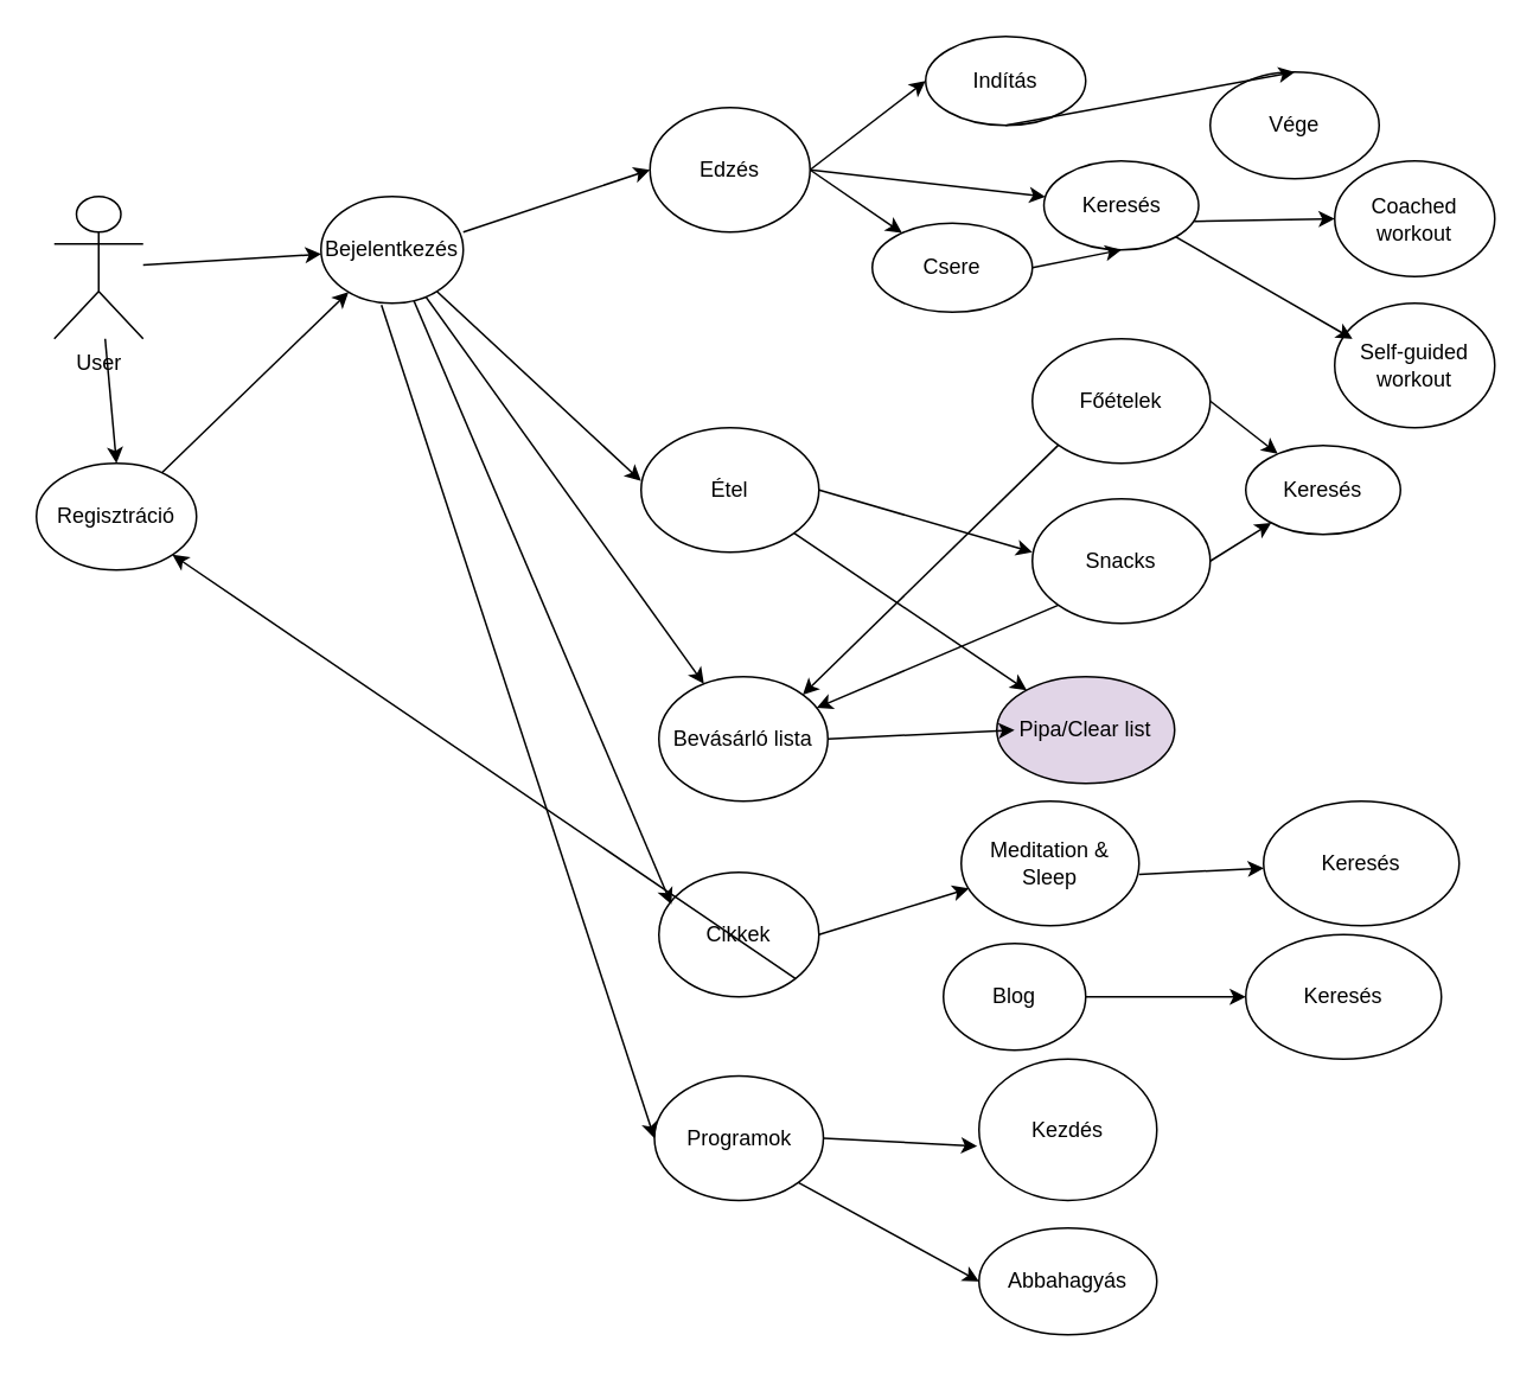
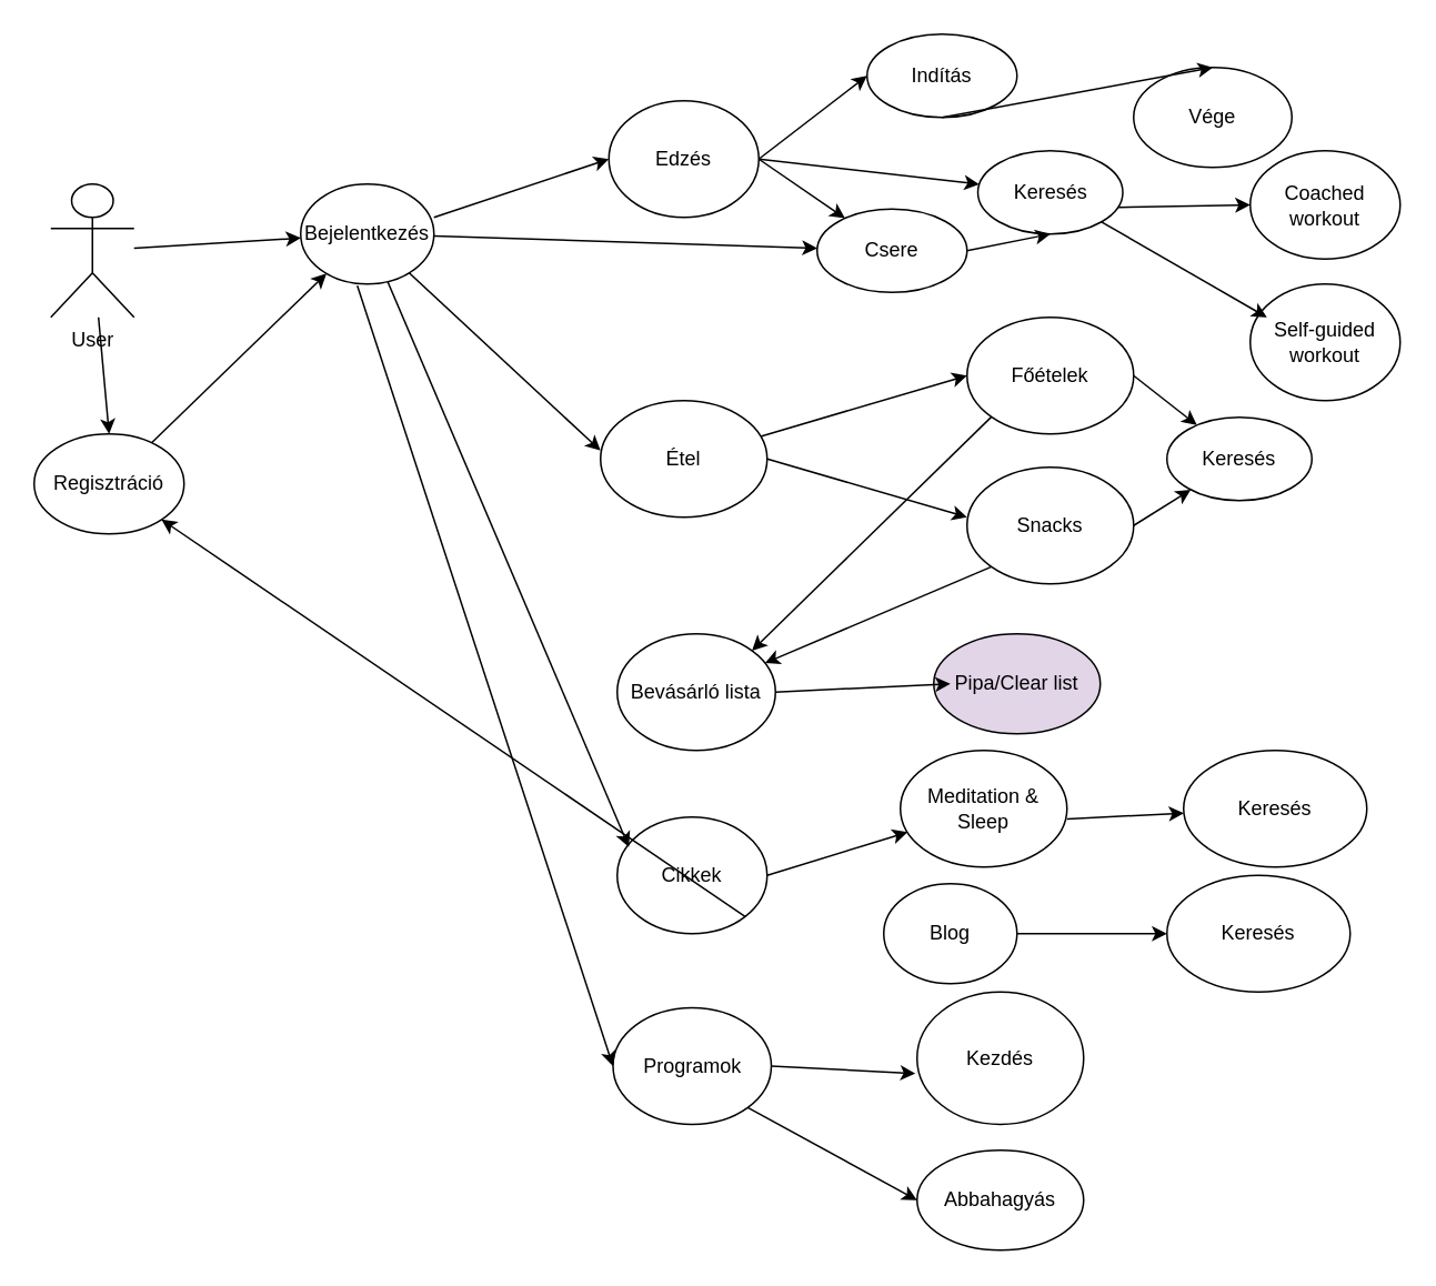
  <mxCell id="0" />
  <mxCell id="1" parent="0" />
  <mxCell id="2" value="User" style="shape=umlActor;verticalLabelPosition=bottom;verticalAlign=top;html=1;outlineConnect=0;" parent="1" vertex="1"><mxGeometry x="30" y="110" width="50" height="80" as="geometry" /></mxCell>
  <mxCell id="3" value="Bejelentkezés" style="ellipse;whiteSpace=wrap;html=1;" parent="1" vertex="1"><mxGeometry x="180" y="110" width="80" height="60" as="geometry" /></mxCell>
  <mxCell id="4" value="Regisztráció" style="ellipse;whiteSpace=wrap;html=1;" parent="1" vertex="1"><mxGeometry x="20" y="260" width="90" height="60" as="geometry" /></mxCell>
  <mxCell id="5" value="Edzés" style="ellipse;whiteSpace=wrap;html=1;" parent="1" vertex="1"><mxGeometry x="365" y="60" width="90" height="70" as="geometry" /></mxCell>
  <mxCell id="6" value="Étel" style="ellipse;whiteSpace=wrap;html=1;" parent="1" vertex="1"><mxGeometry x="360" y="240" width="100" height="70" as="geometry" /></mxCell>
  <mxCell id="7" value="Bevásárló lista" style="ellipse;whiteSpace=wrap;html=1;" parent="1" vertex="1"><mxGeometry x="370" y="380" width="95" height="70" as="geometry" /></mxCell>
  <mxCell id="8" value="Cikkek" style="ellipse;whiteSpace=wrap;html=1;" parent="1" vertex="1"><mxGeometry x="370" y="490" width="90" height="70" as="geometry" /></mxCell>
  <mxCell id="9" value="Indítás" style="ellipse;whiteSpace=wrap;html=1;" parent="1" vertex="1"><mxGeometry x="520" width="90" height="50" as="geometry" y="20" /></mxCell>
  <mxCell id="10" value="Csere" style="ellipse;whiteSpace=wrap;html=1;" parent="1" vertex="1"><mxGeometry x="490" y="125" width="90" height="50" as="geometry" /></mxCell>
  <mxCell id="11" value="Vége" style="ellipse;whiteSpace=wrap;html=1;" parent="1" vertex="1"><mxGeometry x="680" y="40" width="95" height="60" as="geometry" /></mxCell>
  <mxCell id="12" value="Keresés" style="ellipse;whiteSpace=wrap;html=1;" parent="1" vertex="1"><mxGeometry x="586.5" y="90" width="87" height="50" as="geometry" /></mxCell>
  <mxCell id="13" value="Programok" style="ellipse;whiteSpace=wrap;html=1;" vertex="1" parent="1"><mxGeometry x="367.5" y="604.5" width="95" height="70" as="geometry" /></mxCell>
  <mxCell id="14" value="Meditation &amp;amp; Sleep" style="ellipse;whiteSpace=wrap;html=1;" vertex="1" parent="1"><mxGeometry x="540" y="450" width="100" height="70" as="geometry" /></mxCell>
  <mxCell id="15" value="Főételek" style="ellipse;whiteSpace=wrap;html=1;" vertex="1" parent="1"><mxGeometry x="580" y="190" width="100" height="70" as="geometry" /></mxCell>
  <mxCell id="16" value="Snacks" style="ellipse;whiteSpace=wrap;html=1;" vertex="1" parent="1"><mxGeometry x="580" y="280" width="100" height="70" as="geometry" /></mxCell>
  <mxCell id="17" value="" style="endArrow=classic;html=1;entryX=0.5;entryY=0;entryDx=0;entryDy=0;" edge="1" parent="1" source="2" target="4"><mxGeometry width="50" height="50" relative="1" as="geometry"><mxPoint x="140" y="400" as="sourcePoint" /><mxPoint x="190" y="350" as="targetPoint" /></mxGeometry></mxCell>
  <mxCell id="18" value="" style="endArrow=classic;html=1;entryX=0;entryY=0.5;entryDx=0;entryDy=0;" edge="1" parent="1" target="5"><mxGeometry width="50" height="50" relative="1" as="geometry"><mxPoint x="260" y="130" as="sourcePoint" /><mxPoint x="300" y="90" as="targetPoint" /></mxGeometry></mxCell>
  <mxCell id="19" value="" style="endArrow=classic;html=1;" edge="1" parent="1" source="4" target="3"><mxGeometry width="50" height="50" relative="1" as="geometry"><mxPoint x="130" y="440" as="sourcePoint" /><mxPoint x="330" y="390" as="targetPoint" /></mxGeometry></mxCell>
  <mxCell id="20" value="" style="endArrow=classic;html=1;" edge="1" parent="1" source="2" target="3"><mxGeometry width="50" height="50" relative="1" as="geometry"><mxPoint x="280" y="440" as="sourcePoint" /><mxPoint x="330" y="390" as="targetPoint" /></mxGeometry></mxCell>
  <mxCell id="21" value="" style="endArrow=classic;html=1;exitX=0.425;exitY=1.017;exitDx=0;exitDy=0;exitPerimeter=0;entryX=0;entryY=0.5;entryDx=0;entryDy=0;" edge="1" parent="1" source="3" target="13"><mxGeometry width="50" height="50" relative="1" as="geometry"><mxPoint x="280" y="440" as="sourcePoint" /><mxPoint x="360" y="640" as="targetPoint" /></mxGeometry></mxCell>
  <mxCell id="22" value="" style="endArrow=classic;html=1;entryX=0.078;entryY=0.257;entryDx=0;entryDy=0;entryPerimeter=0;" edge="1" parent="1" source="3" target="8"><mxGeometry width="50" height="50" relative="1" as="geometry"><mxPoint x="280" y="440" as="sourcePoint" /><mxPoint x="330" y="390" as="targetPoint" /></mxGeometry></mxCell>
- <mxCell id="23" value="" style="endArrow=classic;html=1;" edge="1" parent="1" source="3" target="7"><mxGeometry width="50" height="50" relative="1" as="geometry"><mxPoint x="260" y="390" as="sourcePoint" /><mxPoint x="310" y="340" as="targetPoint" /></mxGeometry></mxCell>
+ <mxCell id="23" value="" style="endArrow=classic;html=1;" edge="1" parent="1" source="3" target="10"><mxGeometry width="50" height="50" relative="1" as="geometry"><mxPoint x="260" y="390" as="sourcePoint" /><mxPoint x="310" y="340" as="targetPoint" /></mxGeometry></mxCell>
  <mxCell id="24" value="" style="endArrow=classic;html=1;entryX=0;entryY=0.429;entryDx=0;entryDy=0;entryPerimeter=0;" edge="1" parent="1" source="3" target="6"><mxGeometry width="50" height="50" relative="1" as="geometry"><mxPoint x="280" y="440" as="sourcePoint" /><mxPoint x="370" y="290" as="targetPoint" /></mxGeometry></mxCell>
  <mxCell id="25" value="" style="endArrow=classic;html=1;exitX=1;exitY=0.5;exitDx=0;exitDy=0;" edge="1" parent="1" source="5" target="12"><mxGeometry width="50" height="50" relative="1" as="geometry"><mxPoint x="460" y="340" as="sourcePoint" /><mxPoint x="510" y="290" as="targetPoint" /></mxGeometry></mxCell>
  <mxCell id="26" value="" style="endArrow=classic;html=1;exitX=1;exitY=0.5;exitDx=0;exitDy=0;" edge="1" parent="1" source="5" target="10"><mxGeometry width="50" height="50" relative="1" as="geometry"><mxPoint x="460" y="96" as="sourcePoint" /><mxPoint x="510" y="290" as="targetPoint" /></mxGeometry></mxCell>
  <mxCell id="27" value="" style="endArrow=classic;html=1;exitX=0.5;exitY=1;exitDx=0;exitDy=0;entryX=0.5;entryY=0;entryDx=0;entryDy=0;" edge="1" parent="1" source="9" target="11"><mxGeometry width="50" height="50" relative="1" as="geometry"><mxPoint x="460" y="340" as="sourcePoint" /><mxPoint x="530" y="160" as="targetPoint" /></mxGeometry></mxCell>
  <mxCell id="28" value="" style="endArrow=classic;html=1;exitX=1;exitY=0.5;exitDx=0;exitDy=0;entryX=0;entryY=0.5;entryDx=0;entryDy=0;" edge="1" parent="1" source="5" target="9"><mxGeometry width="50" height="50" relative="1" as="geometry"><mxPoint x="460" y="340" as="sourcePoint" /><mxPoint x="510" y="290" as="targetPoint" /></mxGeometry></mxCell>
  <mxCell id="29" value="" style="endArrow=classic;html=1;entryX=0.5;entryY=1;entryDx=0;entryDy=0;" edge="1" parent="1" target="12"><mxGeometry width="50" height="50" relative="1" as="geometry"><mxPoint x="580" y="150" as="sourcePoint" /><mxPoint x="510" y="290" as="targetPoint" /></mxGeometry></mxCell>
  <mxCell id="30" value="" style="endArrow=classic;html=1;exitX=1;exitY=0.5;exitDx=0;exitDy=0;" edge="1" parent="1" source="6"><mxGeometry width="50" height="50" relative="1" as="geometry"><mxPoint x="460" y="340" as="sourcePoint" /><mxPoint x="580" y="310" as="targetPoint" /></mxGeometry></mxCell>
- <mxCell id="31" value="" style="endArrow=classic;html=1;" edge="1" parent="1" source="6" target="37"><mxGeometry width="50" height="50" relative="1" as="geometry"><mxPoint x="460" y="340" as="sourcePoint" /><mxPoint x="510" y="290" as="targetPoint" /></mxGeometry></mxCell>
+ <mxCell id="31" value="" style="endArrow=classic;html=1;entryX=0;entryY=0.5;entryDx=0;entryDy=0;" edge="1" parent="1" source="6" target="15"><mxGeometry width="50" height="50" relative="1" as="geometry"><mxPoint x="460" y="340" as="sourcePoint" /><mxPoint x="510" y="290" as="targetPoint" /></mxGeometry></mxCell>
  <mxCell id="32" value="" style="endArrow=classic;html=1;exitX=0;exitY=1;exitDx=0;exitDy=0;" edge="1" parent="1" source="16" target="7"><mxGeometry width="50" height="50" relative="1" as="geometry"><mxPoint x="460" y="340" as="sourcePoint" /><mxPoint x="510" y="290" as="targetPoint" /></mxGeometry></mxCell>
  <mxCell id="33" value="" style="endArrow=classic;html=1;exitX=0;exitY=1;exitDx=0;exitDy=0;entryX=1;entryY=0;entryDx=0;entryDy=0;" edge="1" parent="1" source="15" target="7"><mxGeometry width="50" height="50" relative="1" as="geometry"><mxPoint x="460" y="340" as="sourcePoint" /><mxPoint x="510" y="290" as="targetPoint" /></mxGeometry></mxCell>
  <mxCell id="34" value="Keresés" style="ellipse;whiteSpace=wrap;html=1;" vertex="1" parent="1"><mxGeometry x="700" y="250" width="87" height="50" as="geometry" /></mxCell>
  <mxCell id="35" value="" style="endArrow=classic;html=1;exitX=1;exitY=0.5;exitDx=0;exitDy=0;" edge="1" parent="1" source="16" target="34"><mxGeometry width="50" height="50" relative="1" as="geometry"><mxPoint x="460" y="340" as="sourcePoint" /><mxPoint x="510" y="290" as="targetPoint" /></mxGeometry></mxCell>
  <mxCell id="36" value="" style="endArrow=classic;html=1;exitX=1;exitY=0.5;exitDx=0;exitDy=0;" edge="1" parent="1" source="15" target="34"><mxGeometry width="50" height="50" relative="1" as="geometry"><mxPoint x="460" y="340" as="sourcePoint" /><mxPoint x="510" y="290" as="targetPoint" /></mxGeometry></mxCell>
  <mxCell id="37" value="Pipa/Clear list" style="ellipse;whiteSpace=wrap;html=1;fillColor=#e1d5e7;" vertex="1" parent="1"><mxGeometry x="560" y="380" width="100" height="60" as="geometry" /></mxCell>
  <mxCell id="38" value="" style="endArrow=classic;html=1;exitX=1;exitY=0.5;exitDx=0;exitDy=0;" edge="1" parent="1" source="7"><mxGeometry width="50" height="50" relative="1" as="geometry"><mxPoint x="460" y="440" as="sourcePoint" /><mxPoint x="570" y="410" as="targetPoint" /></mxGeometry></mxCell>
  <mxCell id="39" value="" style="endArrow=classic;html=1;exitX=1;exitY=0.5;exitDx=0;exitDy=0;" edge="1" parent="1" source="8" target="14"><mxGeometry width="50" height="50" relative="1" as="geometry"><mxPoint x="230" y="560" as="sourcePoint" /><mxPoint x="280" y="510" as="targetPoint" /></mxGeometry></mxCell>
  <mxCell id="40" value="" style="endArrow=classic;html=1;exitX=1;exitY=0.5;exitDx=0;exitDy=0;entryX=-0.01;entryY=0.616;entryDx=0;entryDy=0;entryPerimeter=0;" edge="1" parent="1" source="13" target="41"><mxGeometry width="50" height="50" relative="1" as="geometry"><mxPoint x="260" y="650" as="sourcePoint" /><mxPoint x="560" y="640" as="targetPoint" /></mxGeometry></mxCell>
  <mxCell id="41" value="Kezdés" style="ellipse;whiteSpace=wrap;html=1;" vertex="1" parent="1"><mxGeometry x="550" y="595" width="100" height="79.5" as="geometry" /></mxCell>
  <mxCell id="42" value="Abbahagyás" style="ellipse;whiteSpace=wrap;html=1;" vertex="1" parent="1"><mxGeometry x="550" y="690" width="100" height="60" as="geometry" /></mxCell>
  <mxCell id="43" value="" style="endArrow=classic;html=1;exitX=1;exitY=1;exitDx=0;exitDy=0;entryX=0;entryY=0.5;entryDx=0;entryDy=0;" edge="1" parent="1" source="13" target="42"><mxGeometry width="50" height="50" relative="1" as="geometry"><mxPoint x="180" y="610" as="sourcePoint" /><mxPoint x="230" y="560" as="targetPoint" /></mxGeometry></mxCell>
  <mxCell id="44" value="Coached workout" style="ellipse;whiteSpace=wrap;html=1;" vertex="1" parent="1"><mxGeometry x="750" y="90" width="90" height="65" as="geometry" /></mxCell>
  <mxCell id="45" value="Self-guided workout" style="ellipse;whiteSpace=wrap;html=1;" vertex="1" parent="1"><mxGeometry x="750" y="170" width="90" height="70" as="geometry" /></mxCell>
  <mxCell id="46" value="" style="endArrow=classic;html=1;exitX=0.971;exitY=0.68;exitDx=0;exitDy=0;exitPerimeter=0;entryX=0;entryY=0.5;entryDx=0;entryDy=0;" edge="1" parent="1" source="12" target="44"><mxGeometry width="50" height="50" relative="1" as="geometry"><mxPoint x="680" y="200" as="sourcePoint" /><mxPoint x="730" y="150" as="targetPoint" /></mxGeometry></mxCell>
  <mxCell id="47" value="" style="endArrow=classic;html=1;" edge="1" parent="1" source="12"><mxGeometry width="50" height="50" relative="1" as="geometry"><mxPoint x="690" y="200" as="sourcePoint" /><mxPoint x="760" y="190" as="targetPoint" /></mxGeometry></mxCell>
  <mxCell id="48" value="Keresés" style="ellipse;whiteSpace=wrap;html=1;" vertex="1" parent="1"><mxGeometry x="710" y="450" width="110" height="70" as="geometry" /></mxCell>
  <mxCell id="49" value="" style="endArrow=classic;html=1;exitX=1;exitY=0.588;exitDx=0;exitDy=0;exitPerimeter=0;" edge="1" parent="1" source="14" target="48"><mxGeometry width="50" height="50" relative="1" as="geometry"><mxPoint x="630" y="340" as="sourcePoint" /><mxPoint x="740" y="537" as="targetPoint" /></mxGeometry></mxCell>
  <mxCell id="50" value="Blog" style="ellipse;whiteSpace=wrap;html=1;" vertex="1" parent="1"><mxGeometry x="530" y="530" width="80" height="60" as="geometry" /></mxCell>
  <mxCell id="51" value="" style="endArrow=classic;html=1;exitX=1;exitY=0.5;exitDx=0;exitDy=0;" edge="1" parent="1" source="50"><mxGeometry width="50" height="50" relative="1" as="geometry"><mxPoint x="470" y="360" as="sourcePoint" /><mxPoint x="700" y="560" as="targetPoint" /></mxGeometry></mxCell>
  <mxCell id="52" value="" style="endArrow=classic;html=1;exitX=1;exitY=1;exitDx=0;exitDy=0;" edge="1" parent="1" source="8" target="4"><mxGeometry width="50" height="50" relative="1" as="geometry"><mxPoint x="470" y="360" as="sourcePoint" /><mxPoint x="520" y="310" as="targetPoint" /></mxGeometry></mxCell>
  <mxCell id="53" value="Keresés" style="ellipse;whiteSpace=wrap;html=1;" vertex="1" parent="1"><mxGeometry x="700" y="525" width="110" height="70" as="geometry" /></mxCell>
